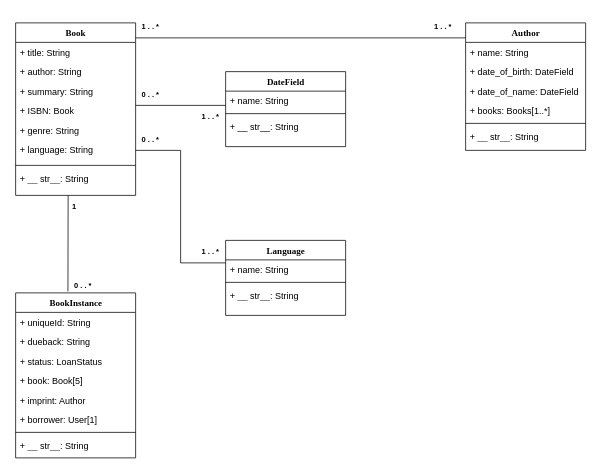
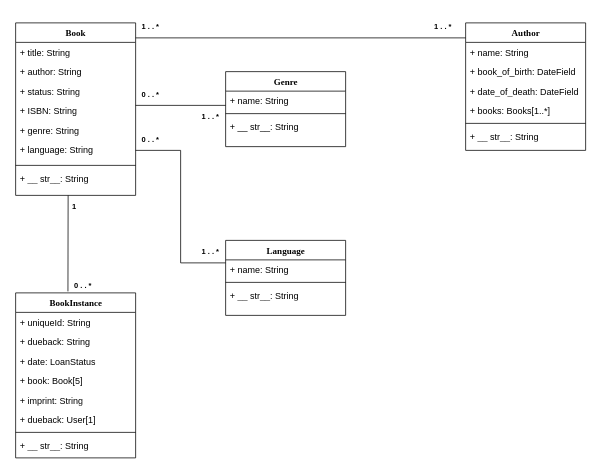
  <mxCell id="0" />
  <mxCell id="1" parent="0" />
  <mxCell id="2" value="Book" style="swimlane;html=1;fontStyle=1;align=center;verticalAlign=top;childLayout=stackLayout;horizontal=1;startSize=26;horizontalStack=0;resizeParent=1;resizeLast=0;collapsible=1;marginBottom=0;swimlaneFillColor=#ffffff;rounded=0;shadow=0;comic=0;labelBackgroundColor=none;strokeWidth=1;fillColor=none;fontFamily=Verdana;fontSize=12" parent="1" vertex="1"><mxGeometry x="20" y="30" width="160" height="230" as="geometry"><mxRectangle x="90" y="83" width="110" height="30" as="alternateBounds" /></mxGeometry></mxCell>
  <mxCell id="3" value="+ title: String" style="text;html=1;strokeColor=none;fillColor=none;align=left;verticalAlign=top;spacingLeft=4;spacingRight=4;whiteSpace=wrap;overflow=hidden;rotatable=0;points=[[0,0.5],[1,0.5]];portConstraint=eastwest;" parent="2" vertex="1"><mxGeometry y="26" width="160" height="26" as="geometry" /></mxCell>
  <mxCell id="4" value="+ author: String" style="text;html=1;strokeColor=none;fillColor=none;align=left;verticalAlign=top;spacingLeft=4;spacingRight=4;whiteSpace=wrap;overflow=hidden;rotatable=0;points=[[0,0.5],[1,0.5]];portConstraint=eastwest;" parent="2" vertex="1"><mxGeometry y="52" width="160" height="26" as="geometry" /></mxCell>
- <mxCell id="5" value="+ summary: String" style="text;html=1;strokeColor=none;fillColor=none;align=left;verticalAlign=top;spacingLeft=4;spacingRight=4;whiteSpace=wrap;overflow=hidden;rotatable=0;points=[[0,0.5],[1,0.5]];portConstraint=eastwest;" parent="2" vertex="1"><mxGeometry y="78" width="160" height="26" as="geometry" /></mxCell>
- <mxCell id="6" value="+ ISBN: Book" style="text;html=1;strokeColor=none;fillColor=none;align=left;verticalAlign=top;spacingLeft=4;spacingRight=4;whiteSpace=wrap;overflow=hidden;rotatable=0;points=[[0,0.5],[1,0.5]];portConstraint=eastwest;" parent="2" vertex="1"><mxGeometry y="104" width="160" height="26" as="geometry" /></mxCell>
+ <mxCell id="5" value="+ status: String" style="text;html=1;strokeColor=none;fillColor=none;align=left;verticalAlign=top;spacingLeft=4;spacingRight=4;whiteSpace=wrap;overflow=hidden;rotatable=0;points=[[0,0.5],[1,0.5]];portConstraint=eastwest;" parent="2" vertex="1"><mxGeometry y="78" width="160" height="26" as="geometry" /></mxCell>
+ <mxCell id="6" value="+ ISBN: String" style="text;html=1;strokeColor=none;fillColor=none;align=left;verticalAlign=top;spacingLeft=4;spacingRight=4;whiteSpace=wrap;overflow=hidden;rotatable=0;points=[[0,0.5],[1,0.5]];portConstraint=eastwest;" parent="2" vertex="1"><mxGeometry y="104" width="160" height="26" as="geometry" /></mxCell>
  <mxCell id="7" value="+ genre: String" style="text;html=1;strokeColor=none;fillColor=none;align=left;verticalAlign=top;spacingLeft=4;spacingRight=4;whiteSpace=wrap;overflow=hidden;rotatable=0;points=[[0,0.5],[1,0.5]];portConstraint=eastwest;" vertex="1" parent="2"><mxGeometry y="130" width="160" height="26" as="geometry" /></mxCell>
  <mxCell id="8" value="+ language: String" style="text;html=1;strokeColor=none;fillColor=none;align=left;verticalAlign=top;spacingLeft=4;spacingRight=4;whiteSpace=wrap;overflow=hidden;rotatable=0;points=[[0,0.5],[1,0.5]];portConstraint=eastwest;" parent="2" vertex="1"><mxGeometry y="156" width="160" height="30" as="geometry" /></mxCell>
  <mxCell id="9" value="" style="line;html=1;strokeWidth=1;fillColor=none;align=left;verticalAlign=middle;spacingTop=-1;spacingLeft=3;spacingRight=3;rotatable=0;labelPosition=right;points=[];portConstraint=eastwest;" parent="2" vertex="1"><mxGeometry y="186" width="160" height="8" as="geometry" /></mxCell>
  <mxCell id="10" value="+ __ str__: String" style="text;html=1;strokeColor=none;fillColor=none;align=left;verticalAlign=top;spacingLeft=4;spacingRight=4;whiteSpace=wrap;overflow=hidden;rotatable=0;points=[[0,0.5],[1,0.5]];portConstraint=eastwest;" parent="2" vertex="1"><mxGeometry y="194" width="160" height="26" as="geometry" /></mxCell>
  <mxCell id="11" value="BookInstance" style="swimlane;html=1;fontStyle=1;align=center;verticalAlign=top;childLayout=stackLayout;horizontal=1;startSize=26;horizontalStack=0;resizeParent=1;resizeLast=0;collapsible=1;marginBottom=0;swimlaneFillColor=#ffffff;rounded=0;shadow=0;comic=0;labelBackgroundColor=none;strokeWidth=1;fillColor=none;fontFamily=Verdana;fontSize=12" vertex="1" parent="1"><mxGeometry x="20" y="390" width="160" height="220" as="geometry"><mxRectangle x="90" y="83" width="110" height="30" as="alternateBounds" /></mxGeometry></mxCell>
  <mxCell id="12" value="+ uniqueId: String" style="text;html=1;strokeColor=none;fillColor=none;align=left;verticalAlign=top;spacingLeft=4;spacingRight=4;whiteSpace=wrap;overflow=hidden;rotatable=0;points=[[0,0.5],[1,0.5]];portConstraint=eastwest;" vertex="1" parent="11"><mxGeometry y="26" width="160" height="26" as="geometry" /></mxCell>
  <mxCell id="13" value="+ dueback: String" style="text;html=1;strokeColor=none;fillColor=none;align=left;verticalAlign=top;spacingLeft=4;spacingRight=4;whiteSpace=wrap;overflow=hidden;rotatable=0;points=[[0,0.5],[1,0.5]];portConstraint=eastwest;" vertex="1" parent="11"><mxGeometry y="52" width="160" height="26" as="geometry" /></mxCell>
- <mxCell id="14" value="+ status: LoanStatus" style="text;html=1;strokeColor=none;fillColor=none;align=left;verticalAlign=top;spacingLeft=4;spacingRight=4;whiteSpace=wrap;overflow=hidden;rotatable=0;points=[[0,0.5],[1,0.5]];portConstraint=eastwest;" vertex="1" parent="11"><mxGeometry y="78" width="160" height="26" as="geometry" /></mxCell>
+ <mxCell id="14" value="+ date: LoanStatus" style="text;html=1;strokeColor=none;fillColor=none;align=left;verticalAlign=top;spacingLeft=4;spacingRight=4;whiteSpace=wrap;overflow=hidden;rotatable=0;points=[[0,0.5],[1,0.5]];portConstraint=eastwest;" vertex="1" parent="11"><mxGeometry y="78" width="160" height="26" as="geometry" /></mxCell>
  <mxCell id="15" value="+ book: Book[5]" style="text;html=1;strokeColor=none;fillColor=none;align=left;verticalAlign=top;spacingLeft=4;spacingRight=4;whiteSpace=wrap;overflow=hidden;rotatable=0;points=[[0,0.5],[1,0.5]];portConstraint=eastwest;" vertex="1" parent="11"><mxGeometry y="104" width="160" height="26" as="geometry" /></mxCell>
- <mxCell id="16" value="+ imprint: Author" style="text;html=1;strokeColor=none;fillColor=none;align=left;verticalAlign=top;spacingLeft=4;spacingRight=4;whiteSpace=wrap;overflow=hidden;rotatable=0;points=[[0,0.5],[1,0.5]];portConstraint=eastwest;" vertex="1" parent="11"><mxGeometry y="130" width="160" height="26" as="geometry" /></mxCell>
- <mxCell id="17" value="+ borrower: User[1]" style="text;html=1;strokeColor=none;fillColor=none;align=left;verticalAlign=top;spacingLeft=4;spacingRight=4;whiteSpace=wrap;overflow=hidden;rotatable=0;points=[[0,0.5],[1,0.5]];portConstraint=eastwest;" vertex="1" parent="11"><mxGeometry y="156" width="160" height="26" as="geometry" /></mxCell>
+ <mxCell id="16" value="+ imprint: String" style="text;html=1;strokeColor=none;fillColor=none;align=left;verticalAlign=top;spacingLeft=4;spacingRight=4;whiteSpace=wrap;overflow=hidden;rotatable=0;points=[[0,0.5],[1,0.5]];portConstraint=eastwest;" vertex="1" parent="11"><mxGeometry y="130" width="160" height="26" as="geometry" /></mxCell>
+ <mxCell id="17" value="+ dueback: User[1]" style="text;html=1;strokeColor=none;fillColor=none;align=left;verticalAlign=top;spacingLeft=4;spacingRight=4;whiteSpace=wrap;overflow=hidden;rotatable=0;points=[[0,0.5],[1,0.5]];portConstraint=eastwest;" vertex="1" parent="11"><mxGeometry y="156" width="160" height="26" as="geometry" /></mxCell>
  <mxCell id="18" value="" style="line;html=1;strokeWidth=1;fillColor=none;align=left;verticalAlign=middle;spacingTop=-1;spacingLeft=3;spacingRight=3;rotatable=0;labelPosition=right;points=[];portConstraint=eastwest;" vertex="1" parent="11"><mxGeometry y="182" width="160" height="8" as="geometry" /></mxCell>
  <mxCell id="19" value="+ __ str__: String" style="text;html=1;strokeColor=none;fillColor=none;align=left;verticalAlign=top;spacingLeft=4;spacingRight=4;whiteSpace=wrap;overflow=hidden;rotatable=0;points=[[0,0.5],[1,0.5]];portConstraint=eastwest;" vertex="1" parent="11"><mxGeometry y="190" width="160" height="26" as="geometry" /></mxCell>
  <mxCell id="20" value="Author" style="swimlane;html=1;fontStyle=1;align=center;verticalAlign=top;childLayout=stackLayout;horizontal=1;startSize=26;horizontalStack=0;resizeParent=1;resizeLast=0;collapsible=1;marginBottom=0;swimlaneFillColor=#ffffff;rounded=0;shadow=0;comic=0;labelBackgroundColor=none;strokeWidth=1;fillColor=none;fontFamily=Verdana;fontSize=12" vertex="1" parent="1"><mxGeometry x="620" y="30" width="160" height="170" as="geometry"><mxRectangle x="90" y="83" width="110" height="30" as="alternateBounds" /></mxGeometry></mxCell>
  <mxCell id="21" value="+ name: String" style="text;html=1;strokeColor=none;fillColor=none;align=left;verticalAlign=top;spacingLeft=4;spacingRight=4;whiteSpace=wrap;overflow=hidden;rotatable=0;points=[[0,0.5],[1,0.5]];portConstraint=eastwest;" vertex="1" parent="20"><mxGeometry y="26" width="160" height="26" as="geometry" /></mxCell>
- <mxCell id="22" value="+ date_of_birth: DateField" style="text;html=1;strokeColor=none;fillColor=none;align=left;verticalAlign=top;spacingLeft=4;spacingRight=4;whiteSpace=wrap;overflow=hidden;rotatable=0;points=[[0,0.5],[1,0.5]];portConstraint=eastwest;" vertex="1" parent="20"><mxGeometry y="52" width="160" height="26" as="geometry" /></mxCell>
- <mxCell id="23" value="+ date_of_name: DateField" style="text;html=1;strokeColor=none;fillColor=none;align=left;verticalAlign=top;spacingLeft=4;spacingRight=4;whiteSpace=wrap;overflow=hidden;rotatable=0;points=[[0,0.5],[1,0.5]];portConstraint=eastwest;" vertex="1" parent="20"><mxGeometry y="78" width="160" height="26" as="geometry" /></mxCell>
+ <mxCell id="22" value="+ book_of_birth: DateField" style="text;html=1;strokeColor=none;fillColor=none;align=left;verticalAlign=top;spacingLeft=4;spacingRight=4;whiteSpace=wrap;overflow=hidden;rotatable=0;points=[[0,0.5],[1,0.5]];portConstraint=eastwest;" vertex="1" parent="20"><mxGeometry y="52" width="160" height="26" as="geometry" /></mxCell>
+ <mxCell id="23" value="+ date_of_death: DateField" style="text;html=1;strokeColor=none;fillColor=none;align=left;verticalAlign=top;spacingLeft=4;spacingRight=4;whiteSpace=wrap;overflow=hidden;rotatable=0;points=[[0,0.5],[1,0.5]];portConstraint=eastwest;" vertex="1" parent="20"><mxGeometry y="78" width="160" height="26" as="geometry" /></mxCell>
  <mxCell id="24" value="+ books: Books[1..*]" style="text;html=1;strokeColor=none;fillColor=none;align=left;verticalAlign=top;spacingLeft=4;spacingRight=4;whiteSpace=wrap;overflow=hidden;rotatable=0;points=[[0,0.5],[1,0.5]];portConstraint=eastwest;" vertex="1" parent="20"><mxGeometry y="104" width="160" height="26" as="geometry" /></mxCell>
  <mxCell id="25" value="" style="line;html=1;strokeWidth=1;fillColor=none;align=left;verticalAlign=middle;spacingTop=-1;spacingLeft=3;spacingRight=3;rotatable=0;labelPosition=right;points=[];portConstraint=eastwest;" vertex="1" parent="20"><mxGeometry y="130" width="160" height="8" as="geometry" /></mxCell>
  <mxCell id="26" value="+ __ str__: String" style="text;html=1;strokeColor=none;fillColor=none;align=left;verticalAlign=top;spacingLeft=4;spacingRight=4;whiteSpace=wrap;overflow=hidden;rotatable=0;points=[[0,0.5],[1,0.5]];portConstraint=eastwest;" vertex="1" parent="20"><mxGeometry y="138" width="160" height="26" as="geometry" /></mxCell>
- <mxCell id="27" value="DateField" style="swimlane;html=1;fontStyle=1;align=center;verticalAlign=top;childLayout=stackLayout;horizontal=1;startSize=26;horizontalStack=0;resizeParent=1;resizeLast=0;collapsible=1;marginBottom=0;swimlaneFillColor=#ffffff;rounded=0;shadow=0;comic=0;labelBackgroundColor=none;strokeWidth=1;fillColor=none;fontFamily=Verdana;fontSize=12" vertex="1" parent="1"><mxGeometry x="300" y="95" width="160" height="100" as="geometry"><mxRectangle x="90" y="83" width="110" height="30" as="alternateBounds" /></mxGeometry></mxCell>
+ <mxCell id="27" value="Genre" style="swimlane;html=1;fontStyle=1;align=center;verticalAlign=top;childLayout=stackLayout;horizontal=1;startSize=26;horizontalStack=0;resizeParent=1;resizeLast=0;collapsible=1;marginBottom=0;swimlaneFillColor=#ffffff;rounded=0;shadow=0;comic=0;labelBackgroundColor=none;strokeWidth=1;fillColor=none;fontFamily=Verdana;fontSize=12" vertex="1" parent="1"><mxGeometry x="300" y="95" width="160" height="100" as="geometry"><mxRectangle x="90" y="83" width="110" height="30" as="alternateBounds" /></mxGeometry></mxCell>
  <mxCell id="28" value="+ name: String" style="text;html=1;strokeColor=none;fillColor=none;align=left;verticalAlign=top;spacingLeft=4;spacingRight=4;whiteSpace=wrap;overflow=hidden;rotatable=0;points=[[0,0.5],[1,0.5]];portConstraint=eastwest;" vertex="1" parent="27"><mxGeometry y="26" width="160" height="26" as="geometry" /></mxCell>
  <mxCell id="29" value="" style="line;html=1;strokeWidth=1;fillColor=none;align=left;verticalAlign=middle;spacingTop=-1;spacingLeft=3;spacingRight=3;rotatable=0;labelPosition=right;points=[];portConstraint=eastwest;" vertex="1" parent="27"><mxGeometry y="52" width="160" height="8" as="geometry" /></mxCell>
  <mxCell id="30" value="+ __ str__: String" style="text;html=1;strokeColor=none;fillColor=none;align=left;verticalAlign=top;spacingLeft=4;spacingRight=4;whiteSpace=wrap;overflow=hidden;rotatable=0;points=[[0,0.5],[1,0.5]];portConstraint=eastwest;" vertex="1" parent="27"><mxGeometry y="60" width="160" height="26" as="geometry" /></mxCell>
  <mxCell id="31" value="" style="endArrow=none;html=1;rounded=0;" edge="1" parent="1"><mxGeometry width="50" height="50" relative="1" as="geometry"><mxPoint x="180" y="140" as="sourcePoint" /><mxPoint x="300" y="140" as="targetPoint" /></mxGeometry></mxCell>
  <mxCell id="32" value="" style="endArrow=none;html=1;rounded=0;" edge="1" parent="1"><mxGeometry width="50" height="50" relative="1" as="geometry"><mxPoint x="180" y="50" as="sourcePoint" /><mxPoint x="620" y="50" as="targetPoint" /></mxGeometry></mxCell>
  <mxCell id="33" value="Language" style="swimlane;html=1;fontStyle=1;align=center;verticalAlign=top;childLayout=stackLayout;horizontal=1;startSize=26;horizontalStack=0;resizeParent=1;resizeLast=0;collapsible=1;marginBottom=0;swimlaneFillColor=#ffffff;rounded=0;shadow=0;comic=0;labelBackgroundColor=none;strokeWidth=1;fillColor=none;fontFamily=Verdana;fontSize=12" vertex="1" parent="1"><mxGeometry x="300" y="320" width="160" height="100" as="geometry"><mxRectangle x="90" y="83" width="110" height="30" as="alternateBounds" /></mxGeometry></mxCell>
  <mxCell id="34" value="+ name: String" style="text;html=1;strokeColor=none;fillColor=none;align=left;verticalAlign=top;spacingLeft=4;spacingRight=4;whiteSpace=wrap;overflow=hidden;rotatable=0;points=[[0,0.5],[1,0.5]];portConstraint=eastwest;" vertex="1" parent="33"><mxGeometry y="26" width="160" height="26" as="geometry" /></mxCell>
  <mxCell id="35" value="" style="line;html=1;strokeWidth=1;fillColor=none;align=left;verticalAlign=middle;spacingTop=-1;spacingLeft=3;spacingRight=3;rotatable=0;labelPosition=right;points=[];portConstraint=eastwest;" vertex="1" parent="33"><mxGeometry y="52" width="160" height="8" as="geometry" /></mxCell>
  <mxCell id="36" value="+ __ str__: String" style="text;html=1;strokeColor=none;fillColor=none;align=left;verticalAlign=top;spacingLeft=4;spacingRight=4;whiteSpace=wrap;overflow=hidden;rotatable=0;points=[[0,0.5],[1,0.5]];portConstraint=eastwest;" vertex="1" parent="33"><mxGeometry y="60" width="160" height="26" as="geometry" /></mxCell>
  <mxCell id="37" value="" style="endArrow=none;html=1;rounded=0;exitX=0.436;exitY=-0.009;exitDx=0;exitDy=0;exitPerimeter=0;" edge="1" parent="1" source="11"><mxGeometry width="50" height="50" relative="1" as="geometry"><mxPoint x="40" y="310" as="sourcePoint" /><mxPoint x="90" y="260" as="targetPoint" /></mxGeometry></mxCell>
  <mxCell id="38" value="" style="endArrow=none;html=1;rounded=0;" edge="1" parent="1"><mxGeometry width="50" height="50" relative="1" as="geometry"><mxPoint x="180" y="200" as="sourcePoint" /><mxPoint x="240" y="200" as="targetPoint" /></mxGeometry></mxCell>
  <mxCell id="39" value="" style="endArrow=none;html=1;rounded=0;" edge="1" parent="1"><mxGeometry width="50" height="50" relative="1" as="geometry"><mxPoint x="240" y="350" as="sourcePoint" /><mxPoint x="240" y="200" as="targetPoint" /></mxGeometry></mxCell>
  <mxCell id="40" value="" style="endArrow=none;html=1;rounded=0;" edge="1" parent="1"><mxGeometry width="50" height="50" relative="1" as="geometry"><mxPoint x="240" y="350" as="sourcePoint" /><mxPoint x="300" y="350" as="targetPoint" /></mxGeometry></mxCell>
  <mxCell id="41" value="&lt;b&gt;&lt;font style=&quot;font-size: 10px;&quot;&gt;1 . . *&lt;/font&gt;&lt;/b&gt;" style="text;html=1;align=center;verticalAlign=middle;whiteSpace=wrap;rounded=0;" vertex="1" parent="1"><mxGeometry x="170" y="20" width="60" height="30" as="geometry" /></mxCell>
  <mxCell id="42" value="&lt;b&gt;&lt;font style=&quot;font-size: 10px;&quot;&gt;1 . . *&lt;/font&gt;&lt;/b&gt;" style="text;html=1;align=center;verticalAlign=middle;whiteSpace=wrap;rounded=0;" vertex="1" parent="1"><mxGeometry x="560" y="20" width="60" height="30" as="geometry" /></mxCell>
  <mxCell id="43" value="&lt;b&gt;&lt;font style=&quot;font-size: 10px;&quot;&gt;0 . . *&lt;/font&gt;&lt;/b&gt;" style="text;html=1;align=center;verticalAlign=middle;whiteSpace=wrap;rounded=0;" vertex="1" parent="1"><mxGeometry x="170" y="110" width="60" height="30" as="geometry" /></mxCell>
  <mxCell id="44" value="&lt;b&gt;&lt;font style=&quot;font-size: 10px;&quot;&gt;1 . . *&lt;/font&gt;&lt;/b&gt;" style="text;html=1;align=center;verticalAlign=middle;whiteSpace=wrap;rounded=0;" vertex="1" parent="1"><mxGeometry x="250" y="140" width="60" height="30" as="geometry" /></mxCell>
  <mxCell id="45" value="&lt;b&gt;&lt;font style=&quot;font-size: 10px;&quot;&gt;0 . . *&lt;/font&gt;&lt;/b&gt;" style="text;html=1;align=center;verticalAlign=middle;whiteSpace=wrap;rounded=0;" vertex="1" parent="1"><mxGeometry x="170" y="170" width="60" height="30" as="geometry" /></mxCell>
  <mxCell id="46" value="&lt;b&gt;&lt;font style=&quot;font-size: 10px;&quot;&gt;1 . . *&lt;/font&gt;&lt;/b&gt;" style="text;html=1;align=center;verticalAlign=middle;whiteSpace=wrap;rounded=0;" vertex="1" parent="1"><mxGeometry x="250" y="320" width="60" height="30" as="geometry" /></mxCell>
  <mxCell id="47" value="&lt;b&gt;&lt;font style=&quot;font-size: 10px;&quot;&gt;1&amp;nbsp;&lt;/font&gt;&lt;/b&gt;" style="text;html=1;align=center;verticalAlign=middle;whiteSpace=wrap;rounded=0;" vertex="1" parent="1"><mxGeometry x="70" y="260" width="60" height="30" as="geometry" /></mxCell>
  <mxCell id="48" value="&lt;b&gt;&lt;font style=&quot;font-size: 10px;&quot;&gt;0 . . *&lt;/font&gt;&lt;/b&gt;" style="text;html=1;align=center;verticalAlign=middle;whiteSpace=wrap;rounded=0;" vertex="1" parent="1"><mxGeometry x="80" y="365" width="60" height="30" as="geometry" /></mxCell>
